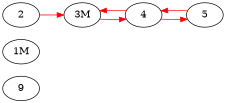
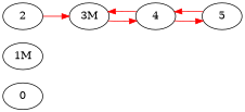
  digraph {
    rankdir=LR
    edge [color=red]
-   0 [label=9]
+   0
    "1M"
    "3M"
    4
    2
    5
    "3M" -> 4
    4 -> "3M"
    4 -> 5
    2 -> "3M"
    5 -> 4
  }
